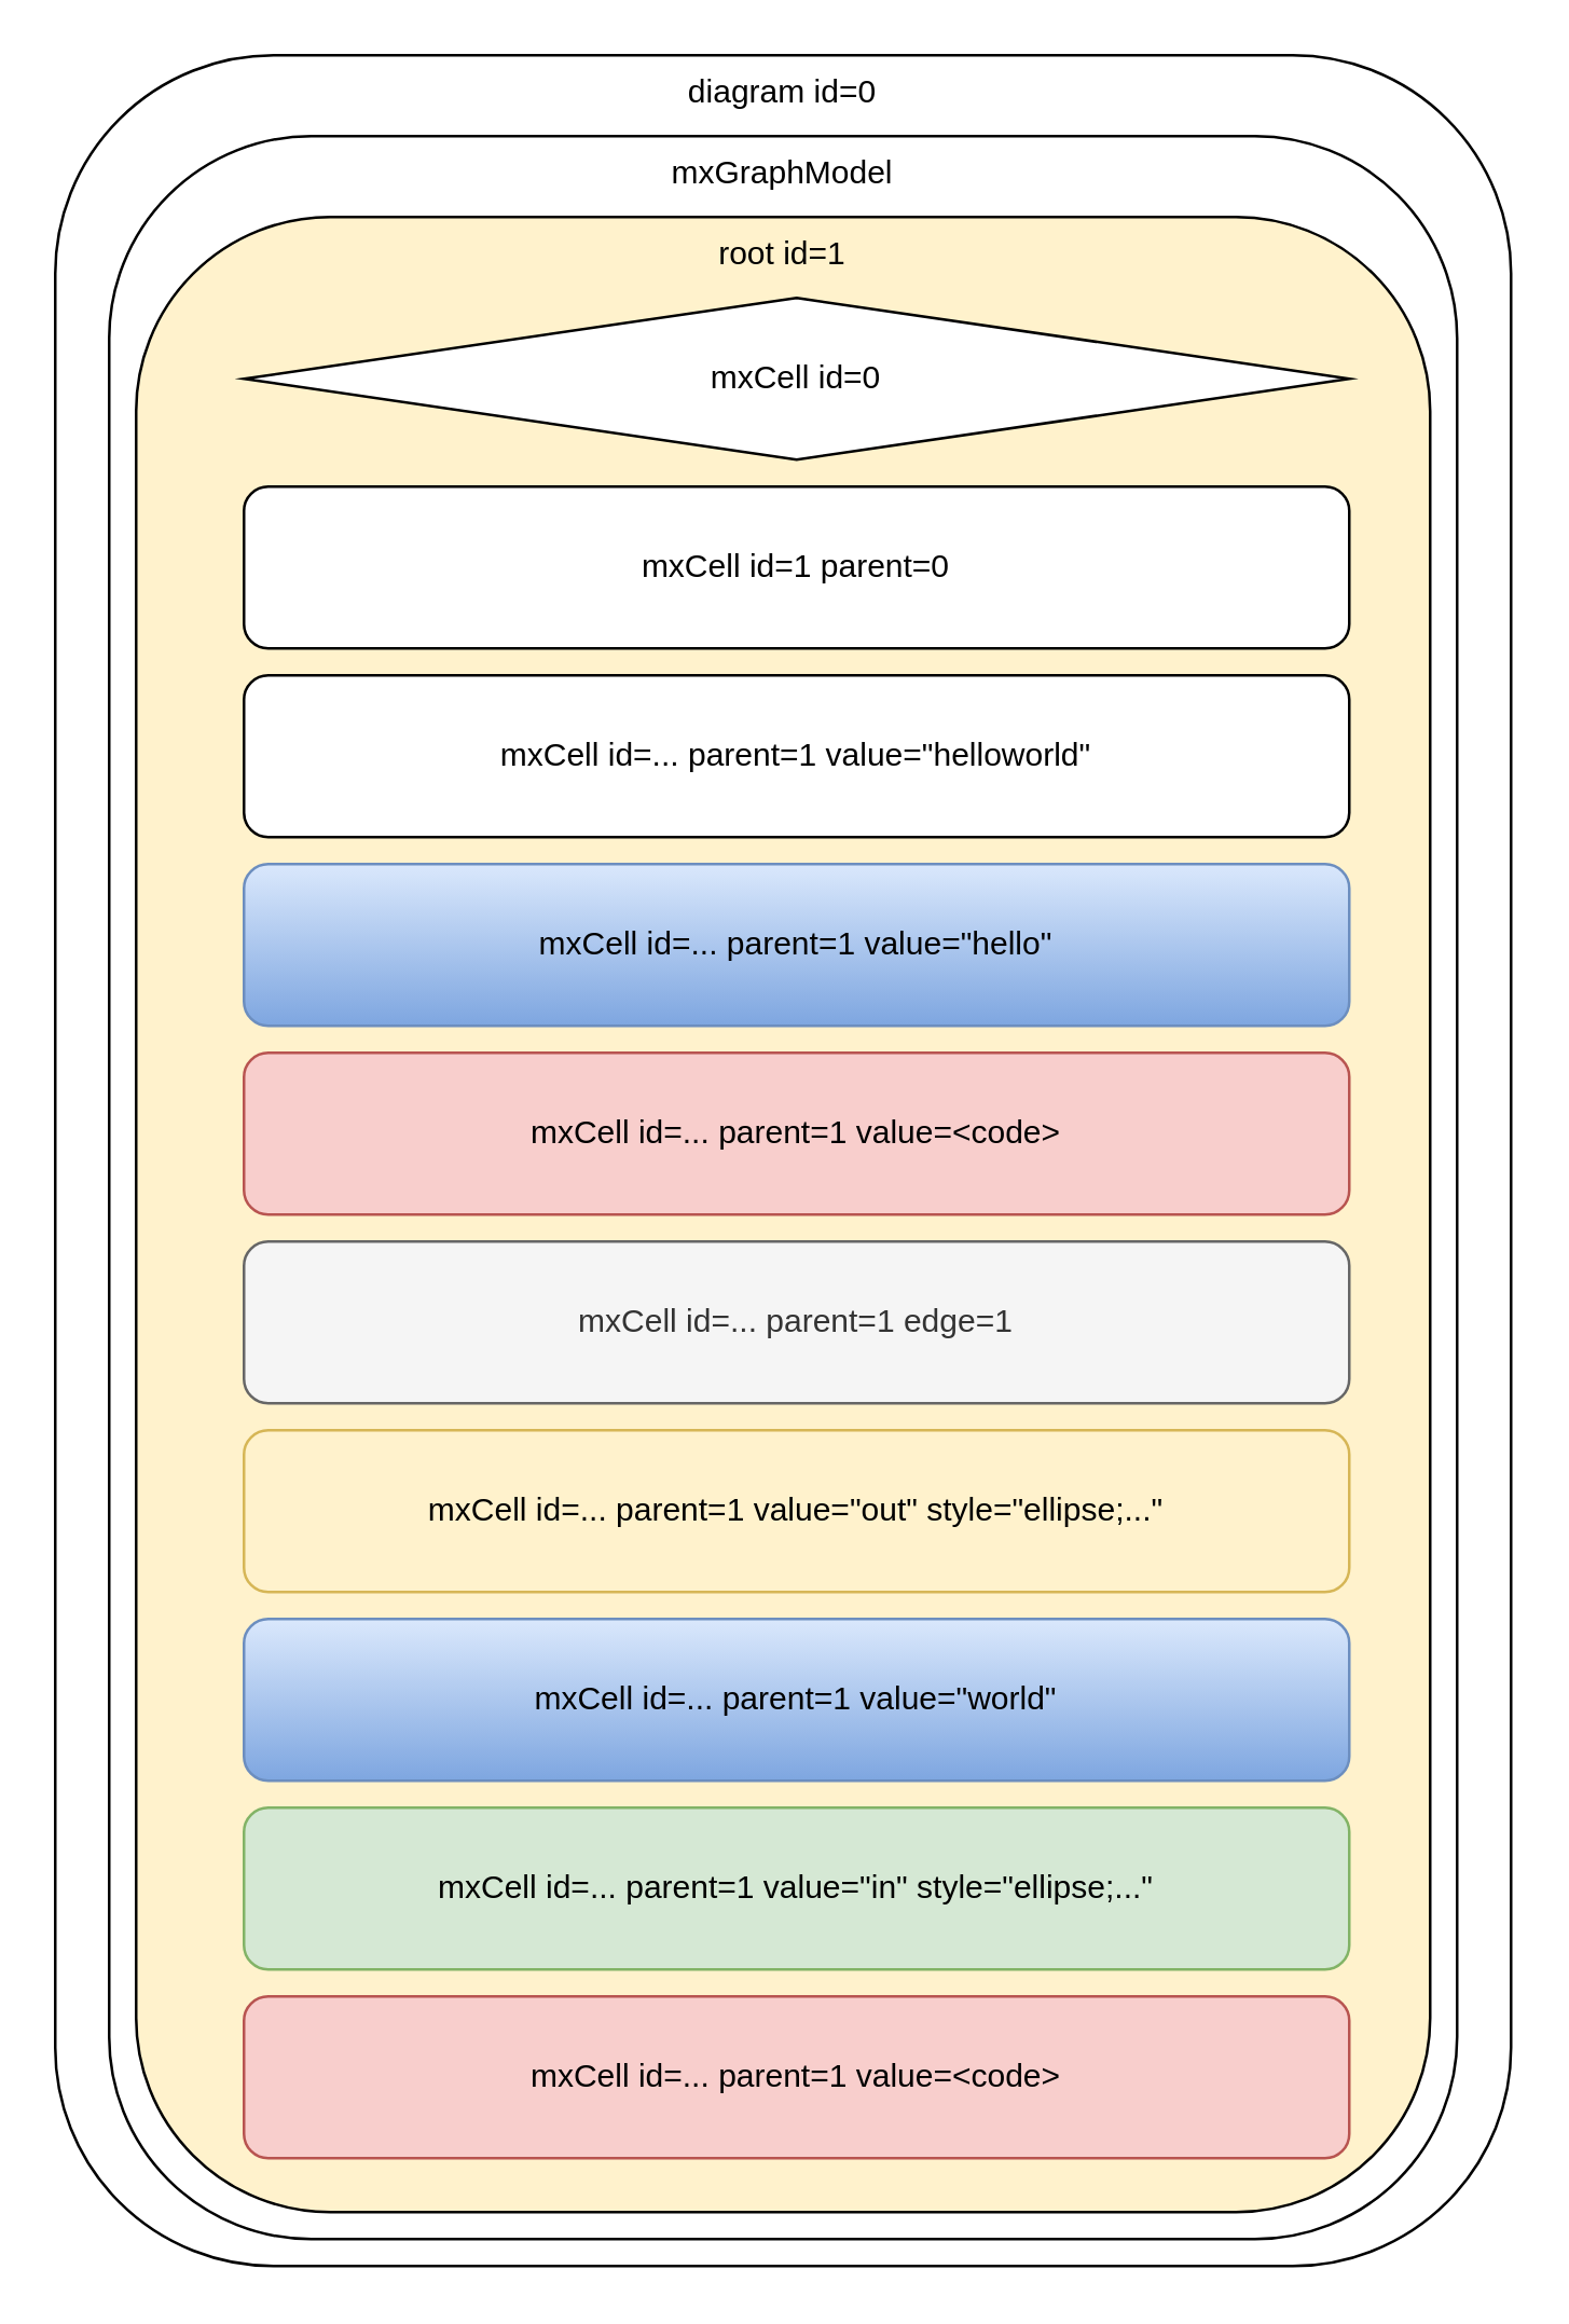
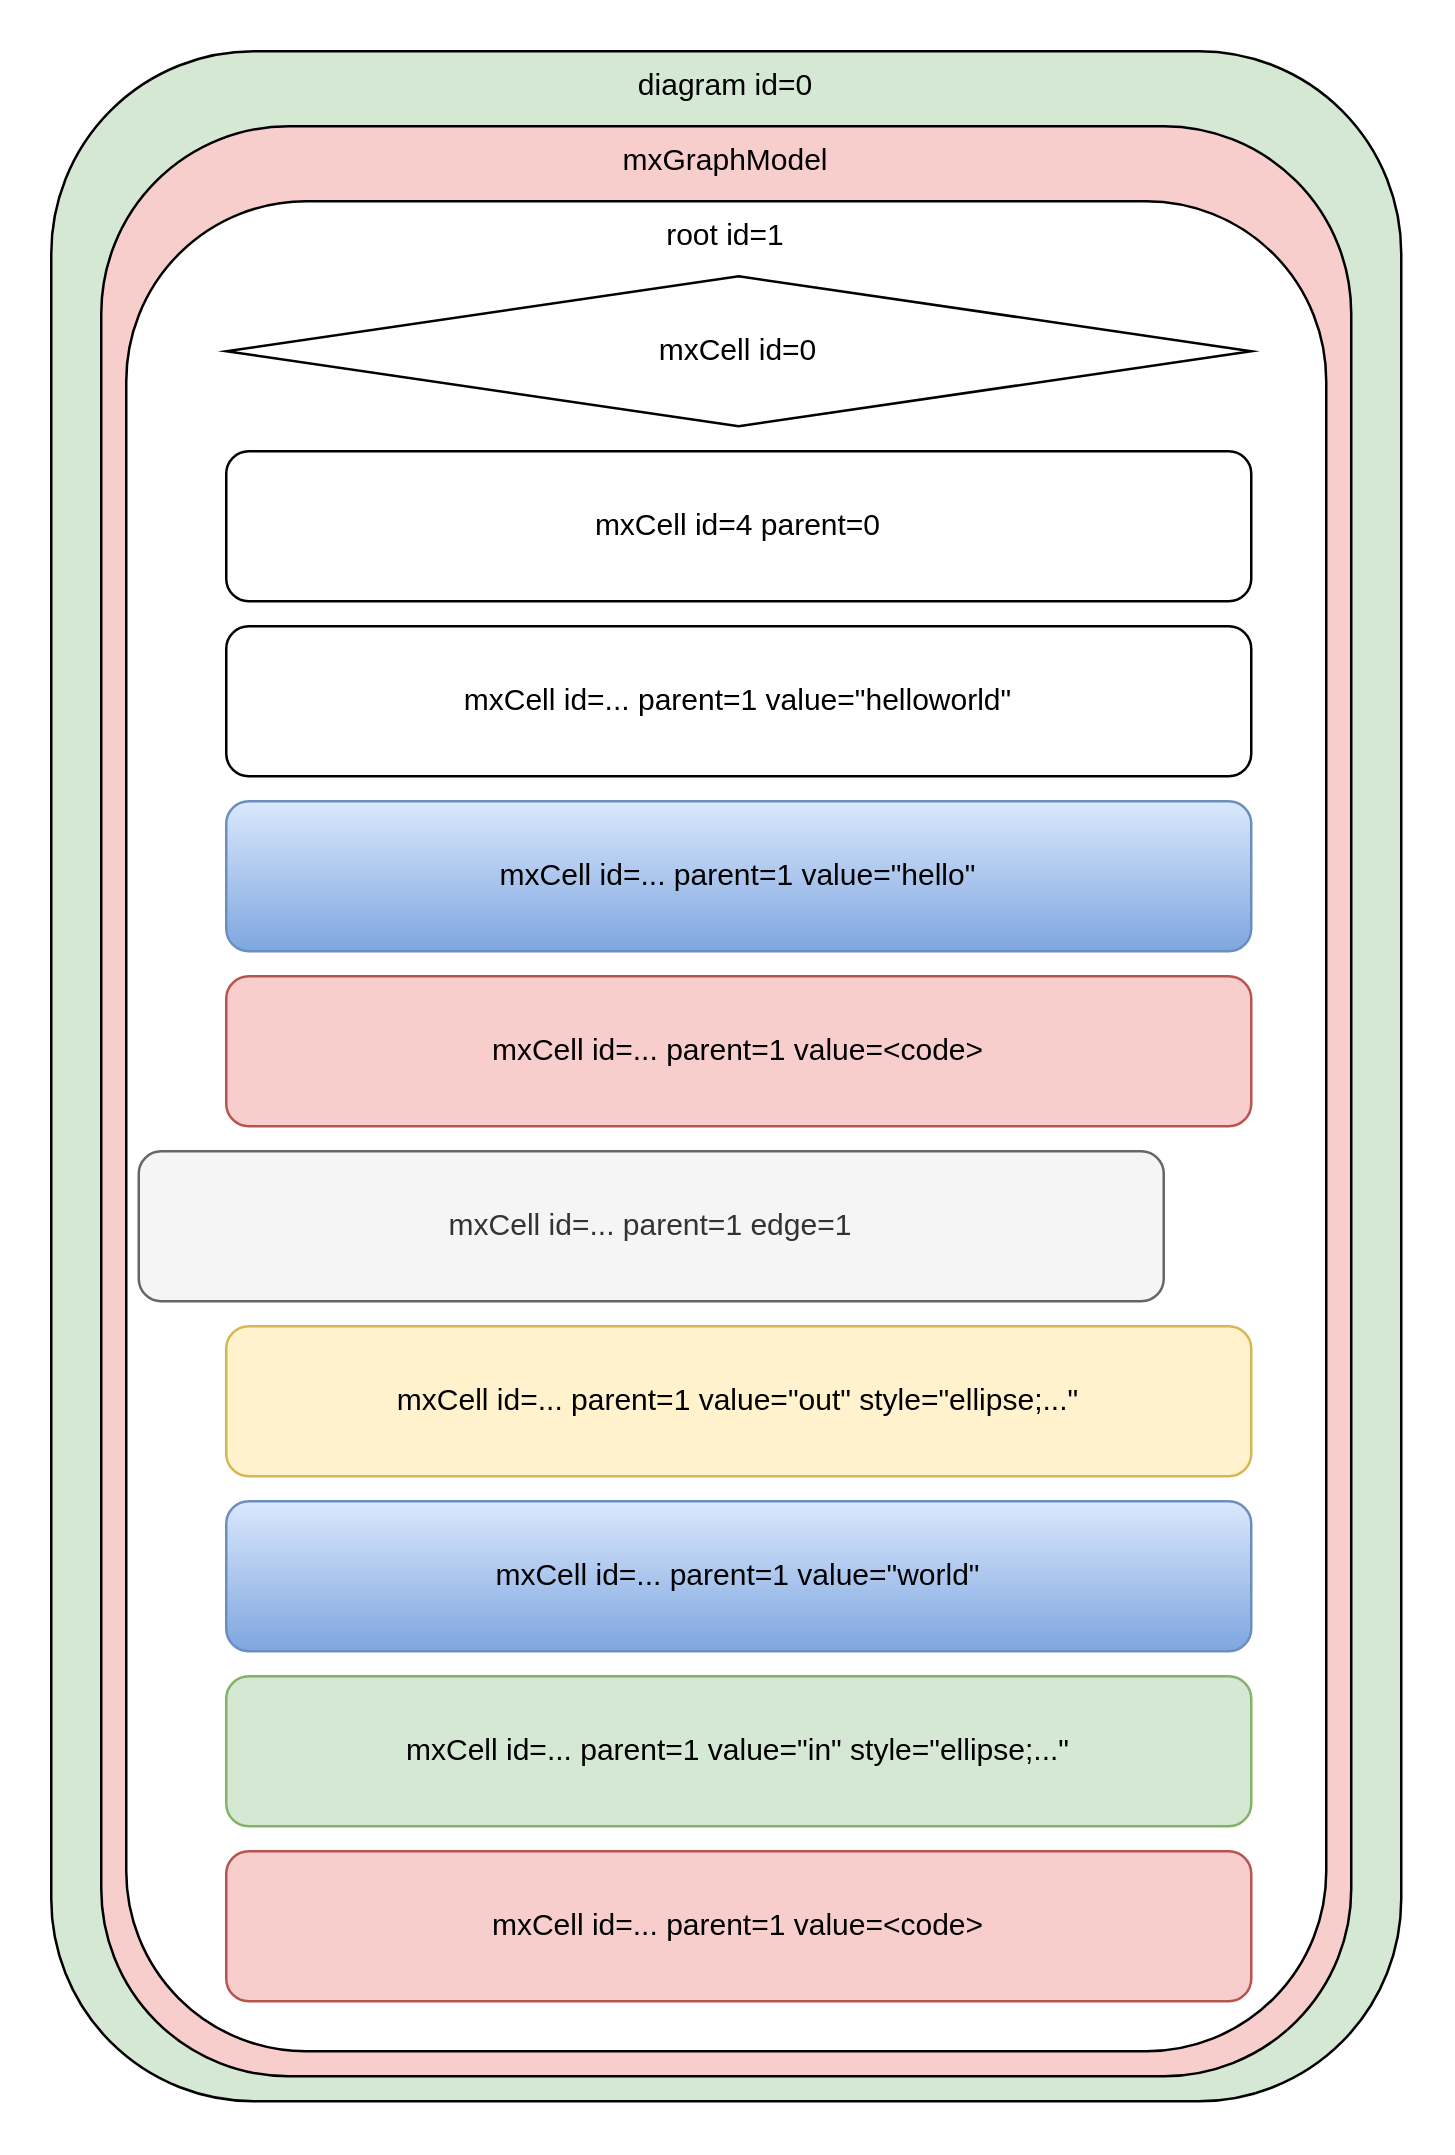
  <mxCell id="0" />
  <mxCell id="1" parent="0" />
- <mxCell id="2" value="diagram id=0" style="rounded=1;whiteSpace=wrap;html=1;align=center;verticalAlign=top;" parent="1" vertex="1"><mxGeometry x="20" width="540" height="820" as="geometry" y="20" /></mxCell>
- <mxCell id="3" value="mxGraphModel" style="rounded=1;whiteSpace=wrap;html=1;align=center;verticalAlign=top;" parent="1" vertex="1"><mxGeometry x="40" y="50" width="500" height="780" as="geometry" /></mxCell>
- <mxCell id="4" value="root id=1" style="rounded=1;whiteSpace=wrap;html=1;align=center;verticalAlign=top;fillColor=#fff2cc;" parent="1" vertex="1"><mxGeometry x="50" y="80" width="480" height="740" as="geometry" /></mxCell>
+ <mxCell id="2" value="diagram id=0" style="rounded=1;whiteSpace=wrap;html=1;align=center;verticalAlign=top;fillColor=#d5e8d4;" parent="1" vertex="1"><mxGeometry x="20" width="540" height="820" as="geometry" y="20" /></mxCell>
+ <mxCell id="3" value="mxGraphModel" style="rounded=1;whiteSpace=wrap;html=1;align=center;verticalAlign=top;fillColor=#f8cecc;" parent="1" vertex="1"><mxGeometry x="40" y="50" width="500" height="780" as="geometry" /></mxCell>
+ <mxCell id="4" value="root id=1" style="rounded=1;whiteSpace=wrap;html=1;align=center;verticalAlign=top;" parent="1" vertex="1"><mxGeometry x="50" y="80" width="480" height="740" as="geometry" /></mxCell>
  <mxCell id="5" value="mxCell id=... parent=1 value=&quot;helloworld&quot;" style="rounded=1;whiteSpace=wrap;html=1;align=center;" parent="1" vertex="1"><mxGeometry x="90" y="250" width="410" height="60" as="geometry" /></mxCell>
  <mxCell id="6" value="mxCell id=... parent=1 value=&quot;hello&quot;" style="rounded=1;whiteSpace=wrap;html=1;align=center;gradientColor=#7ea6e0;fillColor=#dae8fc;strokeColor=#6c8ebf;" parent="1" vertex="1"><mxGeometry x="90" y="320" width="410" height="60" as="geometry" /></mxCell>
  <mxCell id="7" value="mxCell id=... parent=1 value=&amp;lt;code&amp;gt;" style="rounded=1;whiteSpace=wrap;html=1;align=center;fillColor=#f8cecc;strokeColor=#b85450;" parent="1" vertex="1"><mxGeometry x="90" y="390" width="410" height="60" as="geometry" /></mxCell>
- <mxCell id="8" value="mxCell id=... parent=1 edge=1" style="rounded=1;whiteSpace=wrap;html=1;align=center;fillColor=#f5f5f5;strokeColor=#666666;fontColor=#333333;" parent="1" vertex="1"><mxGeometry x="90" y="460" width="410" height="60" as="geometry" /></mxCell>
+ <mxCell id="8" value="mxCell id=... parent=1 edge=1" style="rounded=1;whiteSpace=wrap;html=1;align=center;fillColor=#f5f5f5;strokeColor=#666666;fontColor=#333333;" parent="1" vertex="1"><mxGeometry x="55" y="460" width="410" height="60" as="geometry" /></mxCell>
  <mxCell id="9" value="mxCell id=... parent=1 value=&quot;out&quot; style=&quot;ellipse;...&quot;" style="rounded=1;whiteSpace=wrap;html=1;align=center;fillColor=#fff2cc;strokeColor=#d6b656;" parent="1" vertex="1"><mxGeometry x="90" y="530" width="410" height="60" as="geometry" /></mxCell>
  <mxCell id="10" value="mxCell id=... parent=1 value=&quot;world&quot;" style="rounded=1;whiteSpace=wrap;html=1;align=center;gradientColor=#7ea6e0;fillColor=#dae8fc;strokeColor=#6c8ebf;" parent="1" vertex="1"><mxGeometry x="90" y="600" width="410" height="60" as="geometry" /></mxCell>
  <mxCell id="11" value="mxCell id=... parent=1 value=&quot;in&quot; style=&quot;ellipse;...&quot;" style="rounded=1;whiteSpace=wrap;html=1;align=center;fillColor=#d5e8d4;strokeColor=#82b366;" parent="1" vertex="1"><mxGeometry x="90" y="670" width="410" height="60" as="geometry" /></mxCell>
  <mxCell id="12" value="mxCell id=... parent=1 value=&amp;lt;code&amp;gt;" style="rounded=1;whiteSpace=wrap;html=1;align=center;fillColor=#f8cecc;strokeColor=#b85450;" parent="1" vertex="1"><mxGeometry x="90" y="740" width="410" height="60" as="geometry" /></mxCell>
  <mxCell id="13" value="mxCell id=0" style="rhombus;whiteSpace=wrap;html=1;align=center;" parent="1" vertex="1"><mxGeometry x="90" y="110" width="410" height="60" as="geometry" /></mxCell>
- <mxCell id="14" value="mxCell id=1 parent=0" style="rounded=1;whiteSpace=wrap;html=1;align=center;" parent="1" vertex="1"><mxGeometry x="90" y="180" width="410" height="60" as="geometry" /></mxCell>
+ <mxCell id="14" value="mxCell id=4 parent=0" style="rounded=1;whiteSpace=wrap;html=1;align=center;" parent="1" vertex="1"><mxGeometry x="90" y="180" width="410" height="60" as="geometry" /></mxCell>
